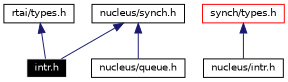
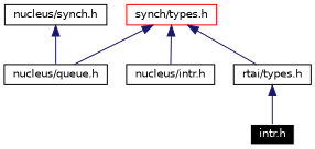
  digraph {
    node [color=black fontname=Helvetica fontsize=10 shape=record]
    edge [color=midnightblue dir=back fontname=Helvetica fontsize=10 labelfontname=Helvetica labelfontsize=10 style=solid]
    n1 [color=white fillcolor=black fontcolor=white height=0.2 label="intr.h" style=filled width=0.4]
    n2 [height=0.2 label="nucleus/synch.h" width=0.4]
    n3 [height=0.2 label="nucleus/queue.h" width=0.4]
    n4 [color=red height=0.2 label="synch/types.h" width=0.4]
    n5 [height=0.2 label="nucleus/intr.h" width=0.4]
    n6 [height=0.2 label="rtai/types.h" width=0.4]
-   n2 -> n1
    n2 -> n3
+   n4 -> n3
    n4 -> n5
+   n4 -> n6
    n6 -> n1
  }
